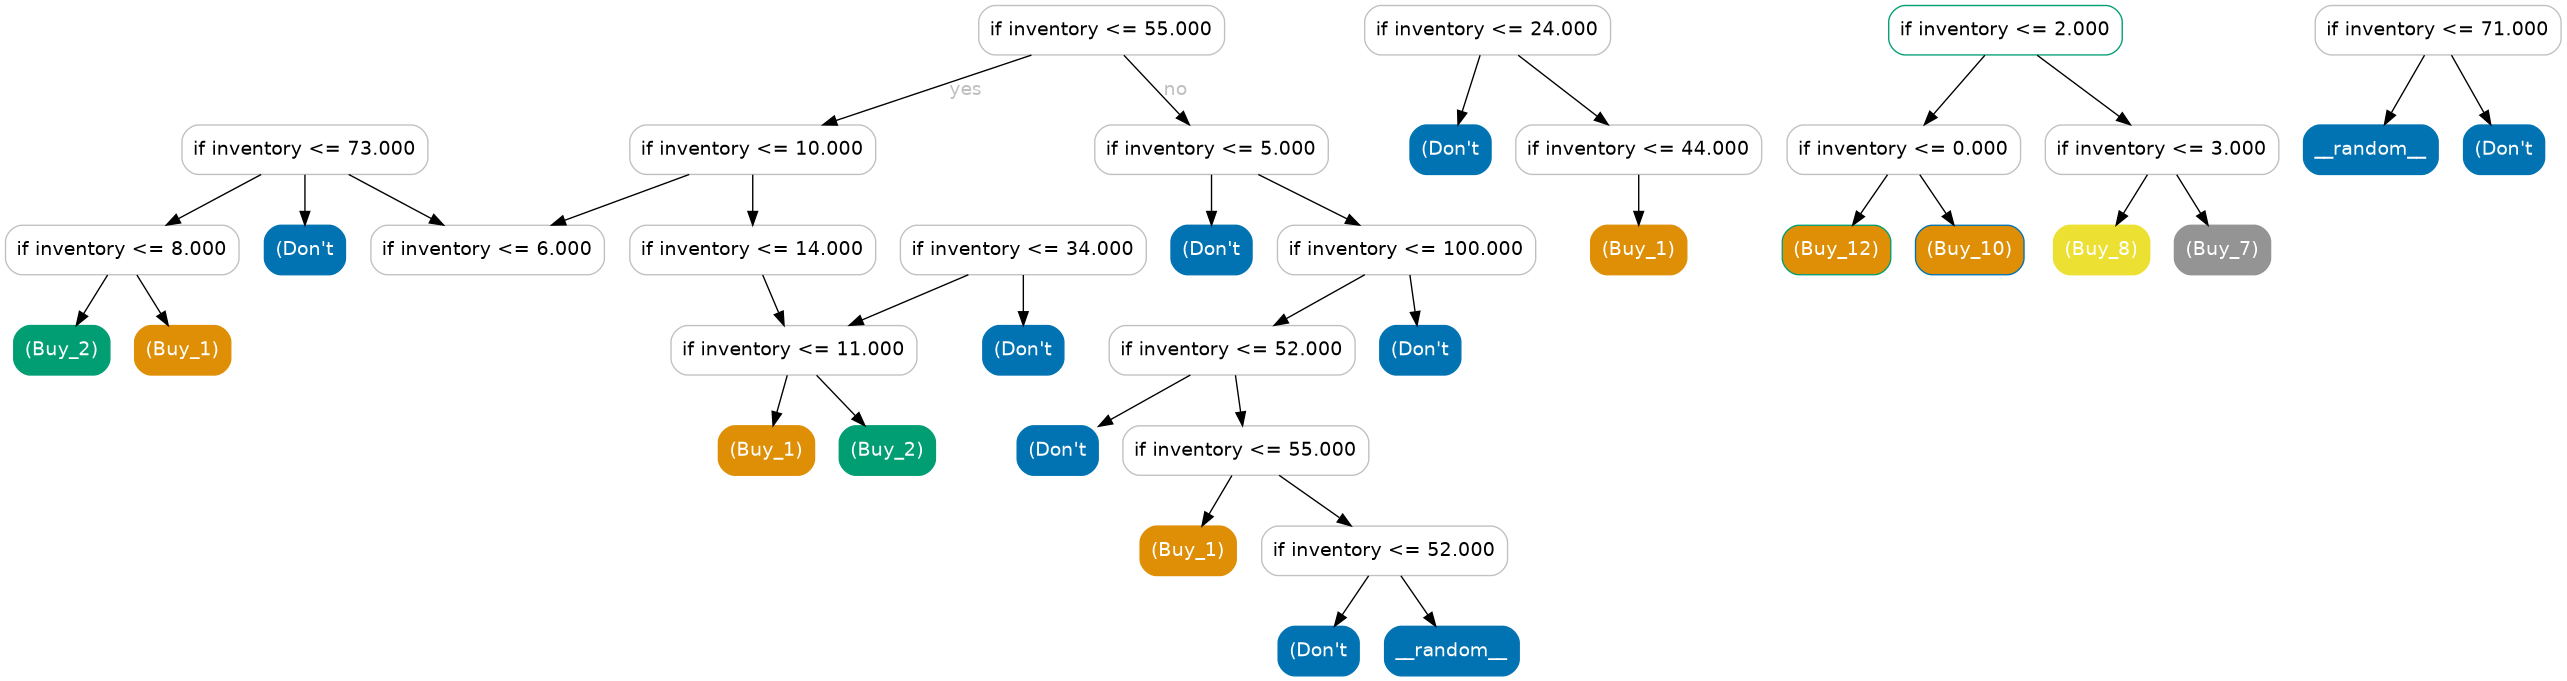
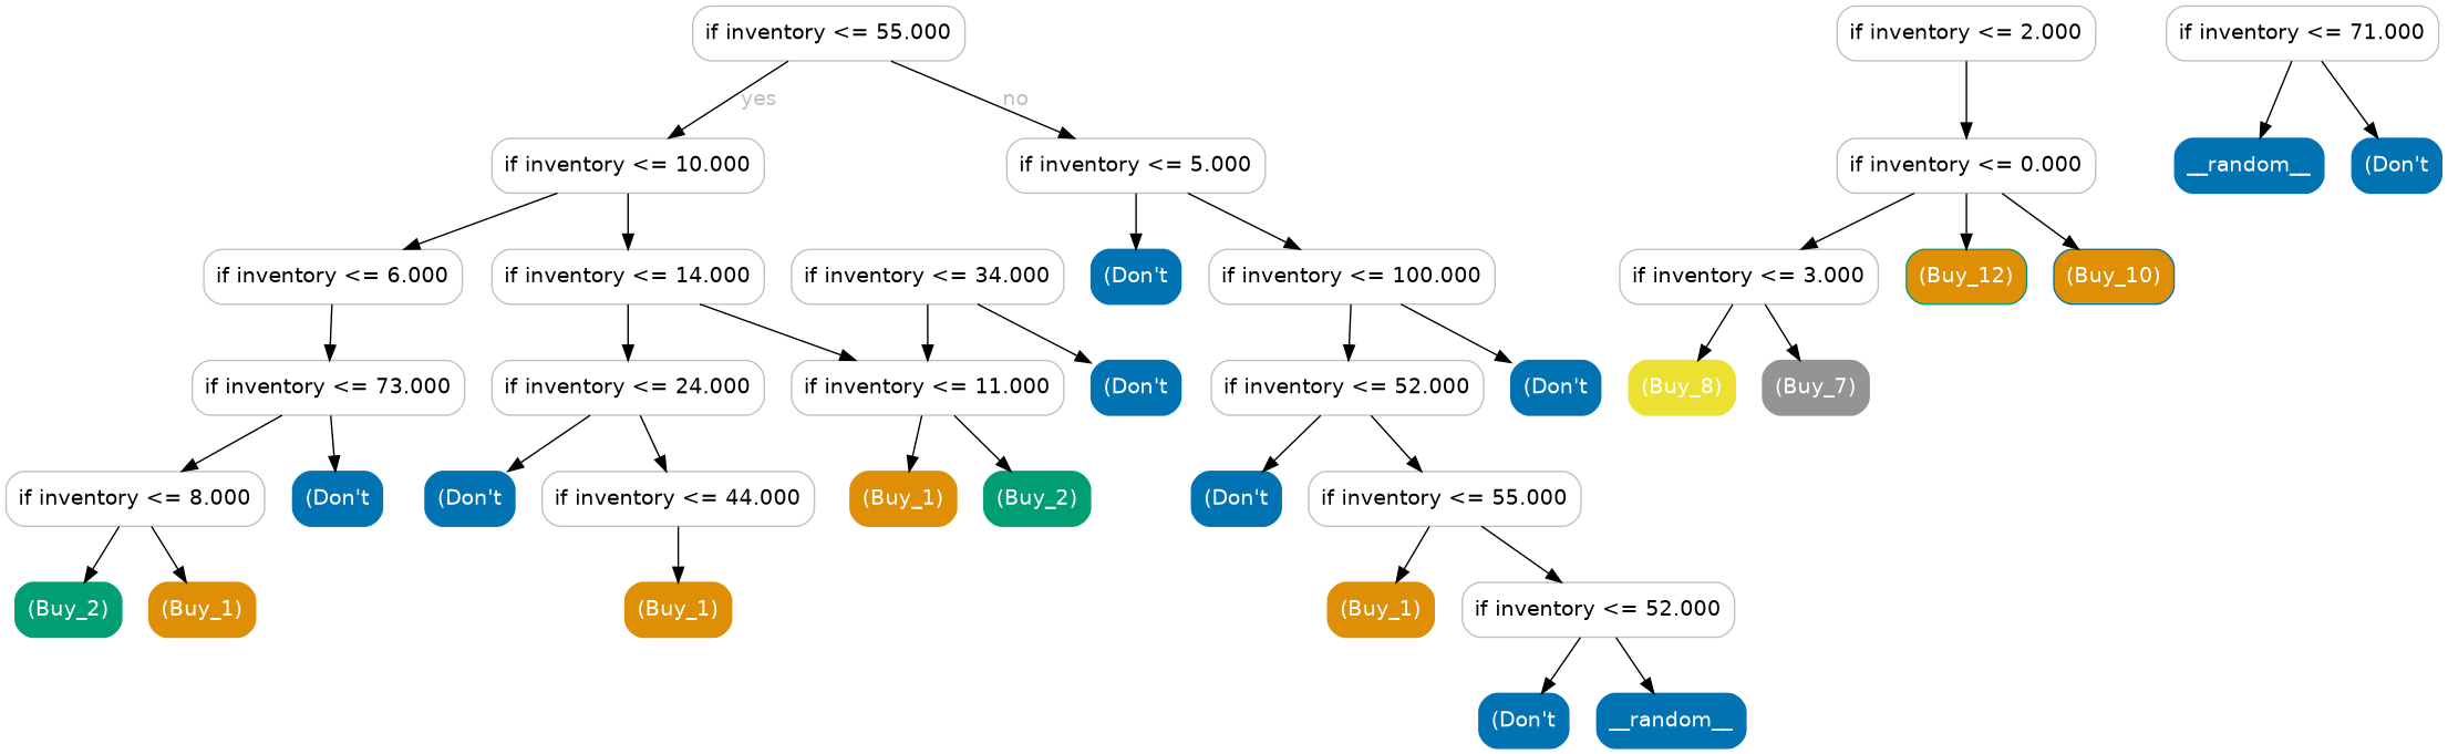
  digraph {
    node [color=gray fillcolor=white fontname=helvetica shape=box style="filled, rounded" fontcolor=white]
    edge [fontcolor=gray fontname=helvetica]
    n1 [height=0.5 label="if inventory <= 55.000" width=2.4861 fontcolor=""]
    n2 [height=0.5 label="if inventory <= 10.000" width=2.4861 fontcolor=""]
    n3 [height=0.5 label="if inventory <= 5.000" width=2.3611 fontcolor=""]
    n4 [height=0.5 label="if inventory <= 6.000" width=2.3611 fontcolor=""]
    n5 [height=0.5 label="if inventory <= 14.000" width=2.4861 fontcolor=""]
    n6 [color="#0173b2" fillcolor="#0173b2" height=0.5 label="(Don't" width=0.81944]
    n7 [height=0.5 label="if inventory <= 100.000" width=2.6111 fontcolor=""]
    n8 [height=0.5 label="if inventory <= 73.000" width=2.4861 fontcolor=""]
    n9 [height=0.5 label="if inventory <= 24.000" width=2.4861 fontcolor=""]
    n10 [height=0.5 label="if inventory <= 11.000" width=2.4861 fontcolor=""]
    n11 [height=0.5 label="if inventory <= 52.000" width=2.4861 fontcolor=""]
    n12 [color="#0173b2" fillcolor="#0173b2" height=0.5 label="(Don't" width=0.81944]
-   n13 [color="#029e73" height=0.5 label="if inventory <= 2.000" width=2.3611 fontcolor=""]
+   n13 [height=0.5 label="if inventory <= 2.000" width=2.3611 fontcolor=""]
    n14 [height=0.5 label="if inventory <= 0.000" width=2.3611 fontcolor=""]
    n15 [height=0.5 label="if inventory <= 3.000" width=2.3611 fontcolor=""]
    n16 [height=0.5 label="if inventory <= 8.000" width=2.3611 fontcolor=""]
    n17 [color="#0173b2" fillcolor="#0173b2" height=0.5 label="(Don't" width=0.81944]
    n18 [height=0.5 label="if inventory <= 34.000" width=2.4861 fontcolor=""]
    n19 [color="#0173b2" fillcolor="#0173b2" height=0.5 label="(Don't" width=0.81944]
    n20 [color="#0173b2" fillcolor="#0173b2" height=0.5 label="(Don't" width=0.81944]
    n21 [height=0.5 label="if inventory <= 44.000" width=2.4861 fontcolor=""]
    n22 [color="#029e73" fillcolor="#de8f05" height=0.5 label="(Buy_12)" width=1.0972]
    n23 [color="#0173b2" fillcolor="#de8f05" height=0.5 label="(Buy_10)" width=1.0972]
    n24 [color="#ece133" fillcolor="#ece133" height=0.5 label="(Buy_8)" width=0.97222]
    n25 [color="#949494" fillcolor="#949494" height=0.5 label="(Buy_7)" width=0.97222]
    n26 [color="#029e73" fillcolor="#029e73" height=0.5 label="(Buy_2)" width=0.97222]
    n27 [color="#de8f05" fillcolor="#de8f05" height=0.5 label="(Buy_1)" width=0.97222]
    n28 [color="#de8f05" fillcolor="#de8f05" height=0.5 label="(Buy_1)" width=0.97222]
    n29 [color="#029e73" fillcolor="#029e73" height=0.5 label="(Buy_2)" width=0.97222]
    n30 [color="#de8f05" fillcolor="#de8f05" height=0.5 label="(Buy_1)" width=0.97222]
    n31 [height=0.5 label="if inventory <= 71.000" width=2.4861 fontcolor=""]
    n32 [color="#0173b2" fillcolor="#0173b2" height=0.5 label=__random__ width=1.3611]
    n33 [color="#0173b2" fillcolor="#0173b2" height=0.5 label="(Don't" width=0.81944]
    n34 [color="#0173b2" fillcolor="#0173b2" height=0.5 label="(Don't" width=0.81944]
    n35 [height=0.5 label="if inventory <= 55.000" width=2.4861 fontcolor=""]
    n36 [color="#de8f05" fillcolor="#de8f05" height=0.5 label="(Buy_1)" width=0.97222]
    n37 [height=0.5 label="if inventory <= 52.000" width=2.4861 fontcolor=""]
    n38 [color="#0173b2" fillcolor="#0173b2" height=0.5 label="(Don't" width=0.81944]
    n39 [color="#0173b2" fillcolor="#0173b2" height=0.5 label=__random__ width=1.3611]
    n1 -> n2 [label=yes]
    n1 -> n3 [label=no]
    n2 -> n4
    n2 -> n5
    n3 -> n6
    n3 -> n7
-   n8 -> n4
+   n4 -> n8
+   n5 -> n9
    n5 -> n10
    n7 -> n11
    n7 -> n12
    n8 -> n16
    n8 -> n17
    n9 -> n20
    n9 -> n21
    n10 -> n28
    n10 -> n29
    n11 -> n34
    n11 -> n35
    n13 -> n14
-   n13 -> n15
+   n14 -> n15
    n14 -> n22
    n14 -> n23
    n15 -> n24
    n15 -> n25
    n16 -> n26
    n16 -> n27
    n18 -> n10
    n18 -> n19
    n21 -> n30
    n31 -> n32
    n31 -> n33
    n35 -> n36
    n35 -> n37
    n37 -> n38
    n37 -> n39
  }
